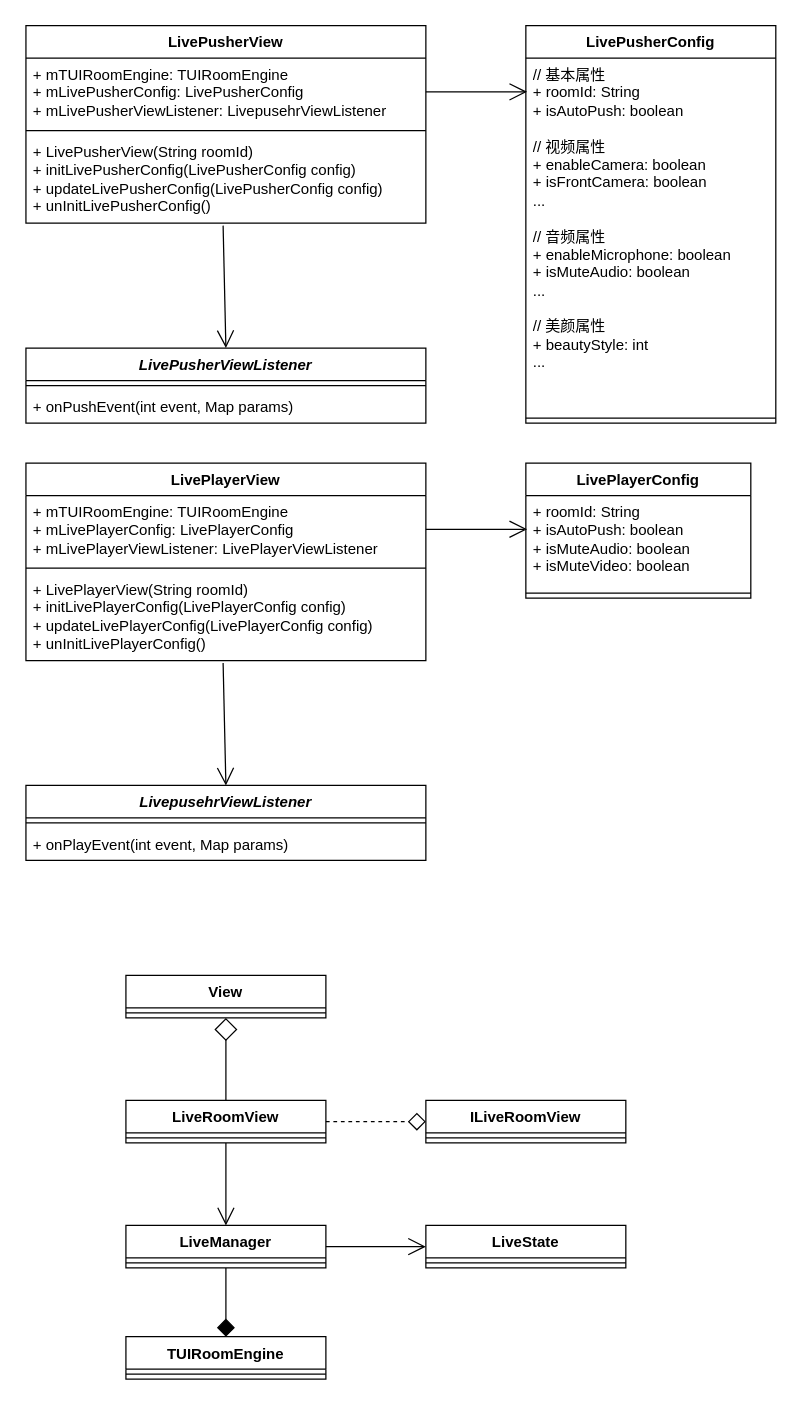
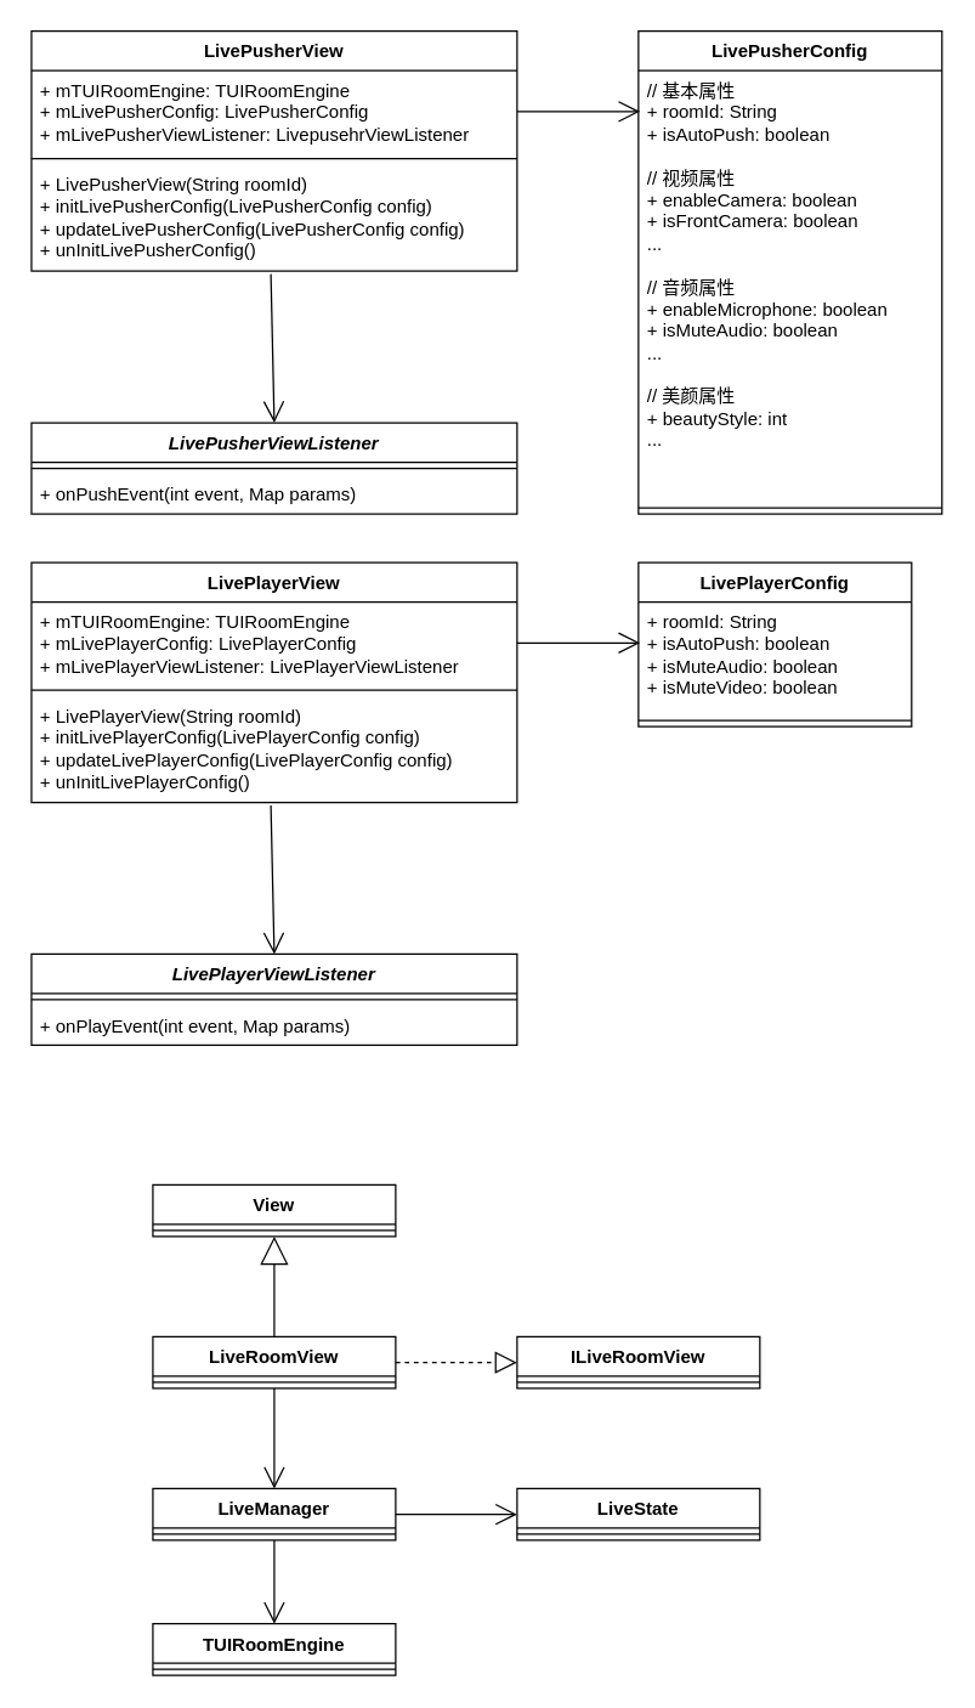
  <mxCell id="0" />
  <mxCell id="1" parent="0" />
  <mxCell id="2" value="LivePusherView" style="swimlane;fontStyle=1;align=center;verticalAlign=top;childLayout=stackLayout;horizontal=1;startSize=26;horizontalStack=0;resizeParent=1;resizeParentMax=0;resizeLast=0;collapsible=1;marginBottom=0;whiteSpace=wrap;html=1;" parent="1" vertex="1"><mxGeometry x="20" y="20" width="320" height="158" as="geometry" /></mxCell>
  <mxCell id="3" value="+ mTUIRoomEngine: TUIRoomEngine&lt;div&gt;+ mLivePusherConfig: LivePusherConfig&lt;/div&gt;&lt;div&gt;+ mLivePusherViewListener: LivepusehrViewListener&lt;/div&gt;" style="text;strokeColor=none;fillColor=none;align=left;verticalAlign=top;spacingLeft=4;spacingRight=4;overflow=hidden;rotatable=0;points=[[0,0.5],[1,0.5]];portConstraint=eastwest;whiteSpace=wrap;html=1;" parent="2" vertex="1"><mxGeometry y="26" width="320" height="54" as="geometry" /></mxCell>
  <mxCell id="4" value="" style="line;strokeWidth=1;fillColor=none;align=left;verticalAlign=middle;spacingTop=-1;spacingLeft=3;spacingRight=3;rotatable=0;labelPosition=right;points=[];portConstraint=eastwest;strokeColor=inherit;" parent="2" vertex="1"><mxGeometry y="80" width="320" height="8" as="geometry" /></mxCell>
  <mxCell id="5" value="+ LivePusherView(String roomId)&lt;div&gt;+ initLivePusherConfig(LivePusherConfig config)&lt;/div&gt;&lt;div&gt;+ updateLivePusherConfig(&lt;span style=&quot;background-color: initial;&quot;&gt;LivePusherConfig config&lt;/span&gt;&lt;span style=&quot;background-color: initial;&quot;&gt;)&lt;/span&gt;&lt;/div&gt;&lt;div&gt;&lt;span style=&quot;background-color: initial;&quot;&gt;+ unInitLivePusherConfig()&lt;/span&gt;&lt;/div&gt;" style="text;strokeColor=none;fillColor=none;align=left;verticalAlign=top;spacingLeft=4;spacingRight=4;overflow=hidden;rotatable=0;points=[[0,0.5],[1,0.5]];portConstraint=eastwest;whiteSpace=wrap;html=1;" parent="2" vertex="1"><mxGeometry y="88" width="320" height="70" as="geometry" /></mxCell>
  <mxCell id="6" value="LivePusherConfig" style="swimlane;fontStyle=1;align=center;verticalAlign=top;childLayout=stackLayout;horizontal=1;startSize=26;horizontalStack=0;resizeParent=1;resizeParentMax=0;resizeLast=0;collapsible=1;marginBottom=0;whiteSpace=wrap;html=1;" parent="1" vertex="1"><mxGeometry x="420" y="20" width="200" height="318" as="geometry" /></mxCell>
  <mxCell id="7" value="// 基本属性&lt;div&gt;+ roomId: String&lt;/div&gt;&lt;div&gt;+ isAutoPush: boolean&lt;/div&gt;&lt;div&gt;&lt;br&gt;&lt;/div&gt;&lt;div&gt;// 视频属性&lt;/div&gt;&lt;div&gt;+ enableCamera: boolean&lt;/div&gt;&lt;div&gt;+ isFrontCamera: boolean&lt;/div&gt;&lt;div&gt;...&lt;/div&gt;&lt;div&gt;&lt;br&gt;&lt;/div&gt;&lt;div&gt;// 音频属性&lt;/div&gt;&lt;div&gt;&lt;div&gt;+ enableMicrophone: boolean&lt;/div&gt;&lt;div&gt;+ isMuteAudio: boolean&lt;/div&gt;&lt;div&gt;...&lt;/div&gt;&lt;/div&gt;&lt;div&gt;&lt;br&gt;&lt;/div&gt;&lt;div&gt;// 美颜属性&lt;/div&gt;&lt;div&gt;+ beautyStyle: int&lt;/div&gt;&lt;div&gt;...&lt;/div&gt;" style="text;strokeColor=none;fillColor=none;align=left;verticalAlign=top;spacingLeft=4;spacingRight=4;overflow=hidden;rotatable=0;points=[[0,0.5],[1,0.5]];portConstraint=eastwest;whiteSpace=wrap;html=1;" parent="6" vertex="1"><mxGeometry y="26" width="200" height="284" as="geometry" /></mxCell>
  <mxCell id="8" value="" style="line;strokeWidth=1;fillColor=none;align=left;verticalAlign=middle;spacingTop=-1;spacingLeft=3;spacingRight=3;rotatable=0;labelPosition=right;points=[];portConstraint=eastwest;strokeColor=inherit;" parent="6" vertex="1"><mxGeometry y="310" width="200" height="8" as="geometry" /></mxCell>
  <mxCell id="9" value="&lt;i&gt;LivePusherViewListener&lt;/i&gt;" style="swimlane;fontStyle=1;align=center;verticalAlign=top;childLayout=stackLayout;horizontal=1;startSize=26;horizontalStack=0;resizeParent=1;resizeParentMax=0;resizeLast=0;collapsible=1;marginBottom=0;whiteSpace=wrap;html=1;" parent="1" vertex="1"><mxGeometry x="20" y="278" width="320" height="60" as="geometry" /></mxCell>
  <mxCell id="10" value="" style="line;strokeWidth=1;fillColor=none;align=left;verticalAlign=middle;spacingTop=-1;spacingLeft=3;spacingRight=3;rotatable=0;labelPosition=right;points=[];portConstraint=eastwest;strokeColor=inherit;" parent="9" vertex="1"><mxGeometry y="26" width="320" height="8" as="geometry" /></mxCell>
  <mxCell id="11" value="+ onPushEvent(int event, Map params)" style="text;strokeColor=none;fillColor=none;align=left;verticalAlign=top;spacingLeft=4;spacingRight=4;overflow=hidden;rotatable=0;points=[[0,0.5],[1,0.5]];portConstraint=eastwest;whiteSpace=wrap;html=1;" parent="9" vertex="1"><mxGeometry y="34" width="320" height="26" as="geometry" /></mxCell>
  <mxCell id="12" value="" style="endArrow=open;endFill=1;endSize=12;html=1;rounded=0;exitX=1;exitY=0.5;exitDx=0;exitDy=0;" parent="1" source="3" edge="1"><mxGeometry width="160" relative="1" as="geometry"><mxPoint x="410" y="230" as="sourcePoint" /><mxPoint x="421" y="73" as="targetPoint" /></mxGeometry></mxCell>
  <mxCell id="13" value="" style="endArrow=open;endFill=1;endSize=12;html=1;rounded=0;exitX=0.493;exitY=1.029;exitDx=0;exitDy=0;exitPerimeter=0;entryX=0.5;entryY=0;entryDx=0;entryDy=0;" parent="1" source="5" target="9" edge="1"><mxGeometry width="160" relative="1" as="geometry"><mxPoint x="340" y="210" as="sourcePoint" /><mxPoint x="500" y="210" as="targetPoint" /></mxGeometry></mxCell>
  <mxCell id="14" value="LivePlayerView" style="swimlane;fontStyle=1;align=center;verticalAlign=top;childLayout=stackLayout;horizontal=1;startSize=26;horizontalStack=0;resizeParent=1;resizeParentMax=0;resizeLast=0;collapsible=1;marginBottom=0;whiteSpace=wrap;html=1;" parent="1" vertex="1"><mxGeometry x="20" y="370" width="320" height="158" as="geometry" /></mxCell>
  <mxCell id="15" value="+ mTUIRoomEngine: TUIRoomEngine&lt;div&gt;+ mLivePlayerConfig: LivePlayerConfig&lt;/div&gt;&lt;div&gt;+ mLivePlayerViewListener: LivePlayerViewListener&lt;/div&gt;" style="text;strokeColor=none;fillColor=none;align=left;verticalAlign=top;spacingLeft=4;spacingRight=4;overflow=hidden;rotatable=0;points=[[0,0.5],[1,0.5]];portConstraint=eastwest;whiteSpace=wrap;html=1;" parent="14" vertex="1"><mxGeometry y="26" width="320" height="54" as="geometry" /></mxCell>
  <mxCell id="16" value="" style="line;strokeWidth=1;fillColor=none;align=left;verticalAlign=middle;spacingTop=-1;spacingLeft=3;spacingRight=3;rotatable=0;labelPosition=right;points=[];portConstraint=eastwest;strokeColor=inherit;" parent="14" vertex="1"><mxGeometry y="80" width="320" height="8" as="geometry" /></mxCell>
  <mxCell id="17" value="+ LivePlayerView(String roomId)&lt;div&gt;+ initLivePlayerConfig(LivePlayerConfig config)&lt;/div&gt;&lt;div&gt;+ updateLivePlayerConfig(&lt;span style=&quot;background-color: initial;&quot;&gt;LivePlayerConfig config&lt;/span&gt;&lt;span style=&quot;background-color: initial;&quot;&gt;)&lt;/span&gt;&lt;/div&gt;&lt;div&gt;&lt;span style=&quot;background-color: initial;&quot;&gt;+ unInitLivePlayerConfig()&lt;/span&gt;&lt;/div&gt;" style="text;strokeColor=none;fillColor=none;align=left;verticalAlign=top;spacingLeft=4;spacingRight=4;overflow=hidden;rotatable=0;points=[[0,0.5],[1,0.5]];portConstraint=eastwest;whiteSpace=wrap;html=1;" parent="14" vertex="1"><mxGeometry y="88" width="320" height="70" as="geometry" /></mxCell>
  <mxCell id="18" value="LivePlayerConfig" style="swimlane;fontStyle=1;align=center;verticalAlign=top;childLayout=stackLayout;horizontal=1;startSize=26;horizontalStack=0;resizeParent=1;resizeParentMax=0;resizeLast=0;collapsible=1;marginBottom=0;whiteSpace=wrap;html=1;" parent="1" vertex="1"><mxGeometry x="420" y="370" width="180" height="108" as="geometry" /></mxCell>
  <mxCell id="19" value="&lt;div&gt;+ roomId: String&lt;/div&gt;&lt;div&gt;+ isAutoPush: boolean&lt;/div&gt;&lt;div&gt;+ isMuteAudio: boolean&lt;/div&gt;&lt;div&gt;+ isMuteVideo: boolean&lt;/div&gt;&lt;div&gt;&lt;br&gt;&lt;/div&gt;" style="text;strokeColor=none;fillColor=none;align=left;verticalAlign=top;spacingLeft=4;spacingRight=4;overflow=hidden;rotatable=0;points=[[0,0.5],[1,0.5]];portConstraint=eastwest;whiteSpace=wrap;html=1;" parent="18" vertex="1"><mxGeometry y="26" width="180" height="74" as="geometry" /></mxCell>
  <mxCell id="20" value="" style="line;strokeWidth=1;fillColor=none;align=left;verticalAlign=middle;spacingTop=-1;spacingLeft=3;spacingRight=3;rotatable=0;labelPosition=right;points=[];portConstraint=eastwest;strokeColor=inherit;" parent="18" vertex="1"><mxGeometry y="100" width="180" height="8" as="geometry" /></mxCell>
- <mxCell id="21" value="&lt;i&gt;LivepusehrViewListener&lt;/i&gt;" style="swimlane;fontStyle=1;align=center;verticalAlign=top;childLayout=stackLayout;horizontal=1;startSize=26;horizontalStack=0;resizeParent=1;resizeParentMax=0;resizeLast=0;collapsible=1;marginBottom=0;whiteSpace=wrap;html=1;" parent="1" vertex="1"><mxGeometry x="20" y="628" width="320" height="60" as="geometry" /></mxCell>
+ <mxCell id="21" value="&lt;i&gt;LivePlayerViewListener&lt;/i&gt;" style="swimlane;fontStyle=1;align=center;verticalAlign=top;childLayout=stackLayout;horizontal=1;startSize=26;horizontalStack=0;resizeParent=1;resizeParentMax=0;resizeLast=0;collapsible=1;marginBottom=0;whiteSpace=wrap;html=1;" parent="1" vertex="1"><mxGeometry x="20" y="628" width="320" height="60" as="geometry" /></mxCell>
  <mxCell id="22" value="" style="line;strokeWidth=1;fillColor=none;align=left;verticalAlign=middle;spacingTop=-1;spacingLeft=3;spacingRight=3;rotatable=0;labelPosition=right;points=[];portConstraint=eastwest;strokeColor=inherit;" parent="21" vertex="1"><mxGeometry y="26" width="320" height="8" as="geometry" /></mxCell>
  <mxCell id="23" value="+ onPlayEvent(int event, Map params)" style="text;strokeColor=none;fillColor=none;align=left;verticalAlign=top;spacingLeft=4;spacingRight=4;overflow=hidden;rotatable=0;points=[[0,0.5],[1,0.5]];portConstraint=eastwest;whiteSpace=wrap;html=1;" parent="21" vertex="1"><mxGeometry y="34" width="320" height="26" as="geometry" /></mxCell>
  <mxCell id="24" value="" style="endArrow=open;endFill=1;endSize=12;html=1;rounded=0;exitX=1;exitY=0.5;exitDx=0;exitDy=0;" parent="1" source="15" edge="1"><mxGeometry width="160" relative="1" as="geometry"><mxPoint x="410" y="580" as="sourcePoint" /><mxPoint x="421" y="423" as="targetPoint" /></mxGeometry></mxCell>
  <mxCell id="25" value="" style="endArrow=open;endFill=1;endSize=12;html=1;rounded=0;exitX=0.493;exitY=1.029;exitDx=0;exitDy=0;exitPerimeter=0;entryX=0.5;entryY=0;entryDx=0;entryDy=0;" parent="1" source="17" target="21" edge="1"><mxGeometry width="160" relative="1" as="geometry"><mxPoint x="340" y="560" as="sourcePoint" /><mxPoint x="500" y="560" as="targetPoint" /></mxGeometry></mxCell>
  <mxCell id="26" value="LiveRoomView" style="swimlane;fontStyle=1;align=center;verticalAlign=top;childLayout=stackLayout;horizontal=1;startSize=26;horizontalStack=0;resizeParent=1;resizeParentMax=0;resizeLast=0;collapsible=1;marginBottom=0;whiteSpace=wrap;html=1;" vertex="1" parent="1"><mxGeometry x="100" y="880" width="160" height="34" as="geometry" /></mxCell>
  <mxCell id="27" value="" style="line;strokeWidth=1;fillColor=none;align=left;verticalAlign=middle;spacingTop=-1;spacingLeft=3;spacingRight=3;rotatable=0;labelPosition=right;points=[];portConstraint=eastwest;strokeColor=inherit;" vertex="1" parent="26"><mxGeometry y="26" width="160" height="8" as="geometry" /></mxCell>
- <mxCell id="28" value="" style="endArrow=diamond;dashed=1;endFill=0;endSize=12;html=1;rounded=0;exitX=1;exitY=0.5;exitDx=0;exitDy=0;entryX=0;entryY=0.5;entryDx=0;entryDy=0;" edge="1" parent="1" source="26" target="29"><mxGeometry width="160" relative="1" as="geometry"><mxPoint x="260" y="919" as="sourcePoint" /><mxPoint x="380" y="920" as="targetPoint" /></mxGeometry></mxCell>
+ <mxCell id="28" value="" style="endArrow=block;dashed=1;endFill=0;endSize=12;html=1;rounded=0;exitX=1;exitY=0.5;exitDx=0;exitDy=0;entryX=0;entryY=0.5;entryDx=0;entryDy=0;" edge="1" parent="1" source="26" target="29"><mxGeometry width="160" relative="1" as="geometry"><mxPoint x="260" y="919" as="sourcePoint" /><mxPoint x="380" y="920" as="targetPoint" /></mxGeometry></mxCell>
  <mxCell id="29" value="ILiveRoomView" style="swimlane;fontStyle=1;align=center;verticalAlign=top;childLayout=stackLayout;horizontal=1;startSize=26;horizontalStack=0;resizeParent=1;resizeParentMax=0;resizeLast=0;collapsible=1;marginBottom=0;whiteSpace=wrap;html=1;" vertex="1" parent="1"><mxGeometry x="340" y="880" width="160" height="34" as="geometry" /></mxCell>
  <mxCell id="30" value="" style="line;strokeWidth=1;fillColor=none;align=left;verticalAlign=middle;spacingTop=-1;spacingLeft=3;spacingRight=3;rotatable=0;labelPosition=right;points=[];portConstraint=eastwest;strokeColor=inherit;" vertex="1" parent="29"><mxGeometry y="26" width="160" height="8" as="geometry" /></mxCell>
  <mxCell id="31" value="View" style="swimlane;fontStyle=1;align=center;verticalAlign=top;childLayout=stackLayout;horizontal=1;startSize=26;horizontalStack=0;resizeParent=1;resizeParentMax=0;resizeLast=0;collapsible=1;marginBottom=0;whiteSpace=wrap;html=1;" vertex="1" parent="1"><mxGeometry x="100" y="780" width="160" height="34" as="geometry" /></mxCell>
  <mxCell id="32" value="" style="line;strokeWidth=1;fillColor=none;align=left;verticalAlign=middle;spacingTop=-1;spacingLeft=3;spacingRight=3;rotatable=0;labelPosition=right;points=[];portConstraint=eastwest;strokeColor=inherit;" vertex="1" parent="31"><mxGeometry y="26" width="160" height="8" as="geometry" /></mxCell>
- <mxCell id="33" value="" style="endArrow=diamond;endSize=16;endFill=0;html=1;rounded=0;exitX=0.5;exitY=0;exitDx=0;exitDy=0;entryX=0.5;entryY=1;entryDx=0;entryDy=0;" edge="1" parent="1" source="26" target="31"><mxGeometry width="160" relative="1" as="geometry"><mxPoint x="190" y="1010" as="sourcePoint" /><mxPoint x="350" y="1010" as="targetPoint" /></mxGeometry></mxCell>
+ <mxCell id="33" value="" style="endArrow=block;endSize=16;endFill=0;html=1;rounded=0;exitX=0.5;exitY=0;exitDx=0;exitDy=0;entryX=0.5;entryY=1;entryDx=0;entryDy=0;" edge="1" parent="1" source="26" target="31"><mxGeometry width="160" relative="1" as="geometry"><mxPoint x="190" y="1010" as="sourcePoint" /><mxPoint x="350" y="1010" as="targetPoint" /></mxGeometry></mxCell>
  <mxCell id="34" value="LiveManager" style="swimlane;fontStyle=1;align=center;verticalAlign=top;childLayout=stackLayout;horizontal=1;startSize=26;horizontalStack=0;resizeParent=1;resizeParentMax=0;resizeLast=0;collapsible=1;marginBottom=0;whiteSpace=wrap;html=1;" vertex="1" parent="1"><mxGeometry x="100" y="980" width="160" height="34" as="geometry" /></mxCell>
  <mxCell id="35" value="" style="line;strokeWidth=1;fillColor=none;align=left;verticalAlign=middle;spacingTop=-1;spacingLeft=3;spacingRight=3;rotatable=0;labelPosition=right;points=[];portConstraint=eastwest;strokeColor=inherit;" vertex="1" parent="34"><mxGeometry y="26" width="160" height="8" as="geometry" /></mxCell>
  <mxCell id="36" value="" style="endArrow=open;endFill=1;endSize=12;html=1;rounded=0;exitX=0.5;exitY=1;exitDx=0;exitDy=0;" edge="1" parent="1" source="26" target="34"><mxGeometry width="160" relative="1" as="geometry"><mxPoint x="190" y="990" as="sourcePoint" /><mxPoint x="350" y="990" as="targetPoint" /></mxGeometry></mxCell>
  <mxCell id="37" value="LiveState" style="swimlane;fontStyle=1;align=center;verticalAlign=top;childLayout=stackLayout;horizontal=1;startSize=26;horizontalStack=0;resizeParent=1;resizeParentMax=0;resizeLast=0;collapsible=1;marginBottom=0;whiteSpace=wrap;html=1;" vertex="1" parent="1"><mxGeometry x="340" y="980" width="160" height="34" as="geometry" /></mxCell>
  <mxCell id="38" value="" style="line;strokeWidth=1;fillColor=none;align=left;verticalAlign=middle;spacingTop=-1;spacingLeft=3;spacingRight=3;rotatable=0;labelPosition=right;points=[];portConstraint=eastwest;strokeColor=inherit;" vertex="1" parent="37"><mxGeometry y="26" width="160" height="8" as="geometry" /></mxCell>
  <mxCell id="39" value="" style="endArrow=open;endFill=1;endSize=12;html=1;rounded=0;exitX=1;exitY=0.5;exitDx=0;exitDy=0;entryX=0;entryY=0.5;entryDx=0;entryDy=0;" edge="1" parent="1" source="34" target="37"><mxGeometry width="160" relative="1" as="geometry"><mxPoint x="190" y="924" as="sourcePoint" /><mxPoint x="190" y="990" as="targetPoint" /></mxGeometry></mxCell>
  <mxCell id="40" value="TUIRoomEngine" style="swimlane;fontStyle=1;align=center;verticalAlign=top;childLayout=stackLayout;horizontal=1;startSize=26;horizontalStack=0;resizeParent=1;resizeParentMax=0;resizeLast=0;collapsible=1;marginBottom=0;whiteSpace=wrap;html=1;" vertex="1" parent="1"><mxGeometry x="100" y="1069" width="160" height="34" as="geometry" /></mxCell>
  <mxCell id="41" value="" style="line;strokeWidth=1;fillColor=none;align=left;verticalAlign=middle;spacingTop=-1;spacingLeft=3;spacingRight=3;rotatable=0;labelPosition=right;points=[];portConstraint=eastwest;strokeColor=inherit;" vertex="1" parent="40"><mxGeometry y="26" width="160" height="8" as="geometry" /></mxCell>
- <mxCell id="42" value="" style="endArrow=diamond;endFill=1;endSize=12;html=1;rounded=0;exitX=0.5;exitY=1;exitDx=0;exitDy=0;entryX=0.5;entryY=0;entryDx=0;entryDy=0;" edge="1" parent="1" source="34" target="40"><mxGeometry width="160" relative="1" as="geometry"><mxPoint x="100" y="900" as="sourcePoint" /><mxPoint x="260" y="900" as="targetPoint" /></mxGeometry></mxCell>
+ <mxCell id="42" value="" style="endArrow=open;endFill=1;endSize=12;html=1;rounded=0;exitX=0.5;exitY=1;exitDx=0;exitDy=0;entryX=0.5;entryY=0;entryDx=0;entryDy=0;" edge="1" parent="1" source="34" target="40"><mxGeometry width="160" relative="1" as="geometry"><mxPoint x="100" y="900" as="sourcePoint" /><mxPoint x="260" y="900" as="targetPoint" /></mxGeometry></mxCell>
